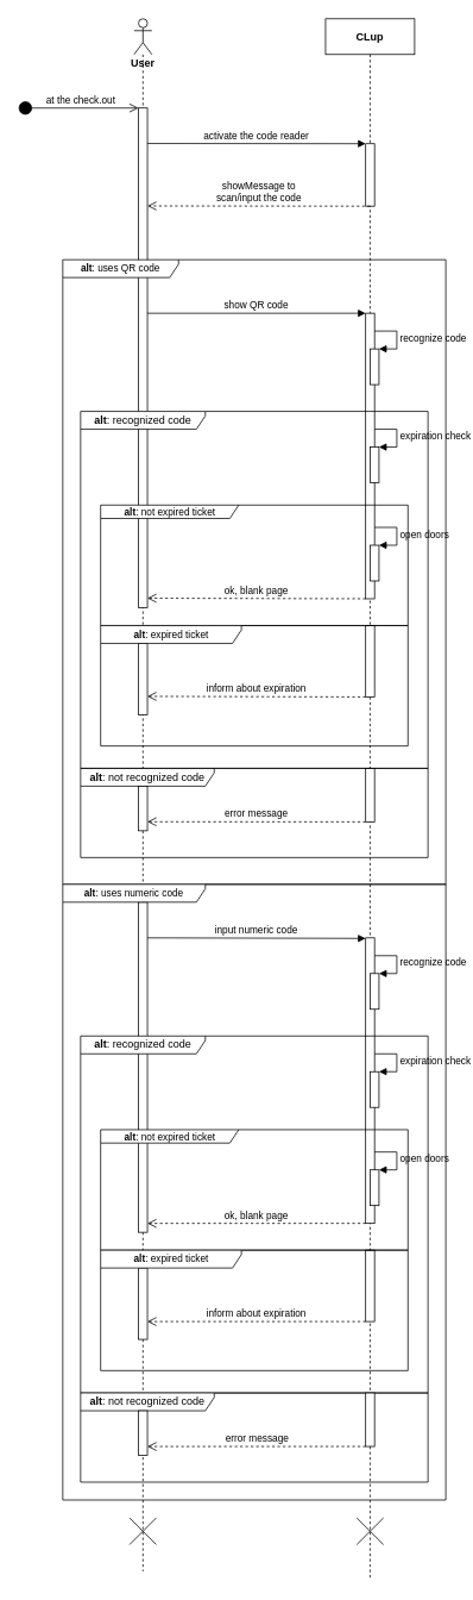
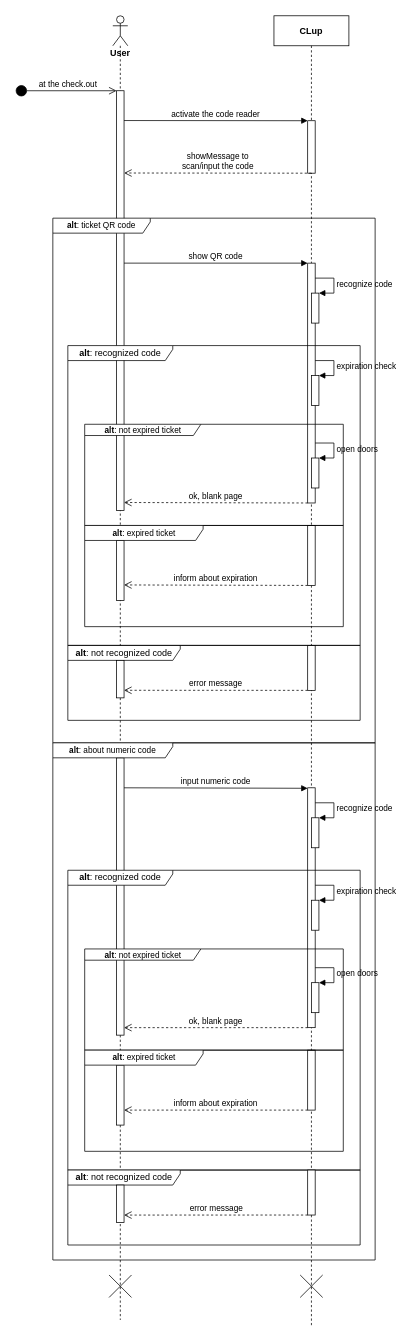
  <mxCell id="0" />
  <mxCell id="1" parent="0" />
  <mxCell id="2" value="&lt;b&gt;User&lt;/b&gt;" style="shape=umlLifeline;participant=umlActor;perimeter=lifelinePerimeter;whiteSpace=wrap;html=1;container=1;collapsible=0;recursiveResize=0;verticalAlign=top;spacingTop=36;outlineConnect=0;" parent="1" vertex="1"><mxGeometry x="150" y="20" width="20" height="1740" as="geometry" /></mxCell>
  <mxCell id="3" value="CLup" style="shape=umlLifeline;perimeter=lifelinePerimeter;container=1;collapsible=0;recursiveResize=0;rounded=0;shadow=0;strokeWidth=1;fontStyle=1" parent="1" vertex="1"><mxGeometry x="365" y="20" width="100" height="1750" as="geometry" /></mxCell>
  <mxCell id="4" value="" style="html=1;points=[];perimeter=orthogonalPerimeter;" parent="3" vertex="1"><mxGeometry x="45" y="140" width="10" height="70" as="geometry" /></mxCell>
  <mxCell id="5" value="" style="html=1;points=[];perimeter=orthogonalPerimeter;" parent="3" vertex="1"><mxGeometry x="45" y="330" width="10" height="320" as="geometry" /></mxCell>
  <mxCell id="6" value="" style="html=1;points=[];perimeter=orthogonalPerimeter;" parent="3" vertex="1"><mxGeometry x="50" y="370" width="10" height="40" as="geometry" /></mxCell>
  <mxCell id="7" value="recognize code" style="edgeStyle=orthogonalEdgeStyle;html=1;align=left;spacingLeft=2;endArrow=block;rounded=0;entryX=1;entryY=0;" parent="3" target="6" edge="1"><mxGeometry relative="1" as="geometry"><mxPoint x="55" y="350" as="sourcePoint" /><Array as="points"><mxPoint x="80" y="350" /></Array></mxGeometry></mxCell>
  <mxCell id="8" value="" style="shape=umlDestroy;" parent="3" vertex="1"><mxGeometry x="35" y="1680" width="30" height="30" as="geometry" /></mxCell>
  <mxCell id="9" value="" style="points=[];perimeter=orthogonalPerimeter;rounded=0;shadow=0;strokeWidth=1;" parent="1" vertex="1"><mxGeometry x="155" y="120" width="10" height="560" as="geometry" /></mxCell>
  <mxCell id="10" value="at the check.out" style="html=1;verticalAlign=bottom;startArrow=circle;startFill=1;endArrow=open;startSize=6;endSize=8;" parent="1" edge="1"><mxGeometry x="0.037" width="80" relative="1" as="geometry"><mxPoint x="20" y="120" as="sourcePoint" /><mxPoint x="155" y="120" as="targetPoint" /><mxPoint as="offset" /></mxGeometry></mxCell>
  <mxCell id="11" value="showMessage to &lt;br&gt;scan/input&amp;nbsp;the code" style="html=1;verticalAlign=bottom;endArrow=open;dashed=1;endSize=8;entryX=1.012;entryY=0.196;entryDx=0;entryDy=0;entryPerimeter=0;" parent="1" target="9" edge="1"><mxGeometry relative="1" as="geometry"><mxPoint x="415" y="230" as="sourcePoint" /><mxPoint x="220" y="230" as="targetPoint" /></mxGeometry></mxCell>
  <mxCell id="12" value="show QR code" style="html=1;verticalAlign=bottom;endArrow=block;entryX=-0.005;entryY=0;entryDx=0;entryDy=0;entryPerimeter=0;" parent="1" target="5" edge="1"><mxGeometry width="80" relative="1" as="geometry"><mxPoint x="165" y="350" as="sourcePoint" /><mxPoint x="245" y="350" as="targetPoint" /></mxGeometry></mxCell>
  <mxCell id="13" value="ok, blank page" style="html=1;verticalAlign=bottom;endArrow=open;dashed=1;endSize=8;entryX=1;entryY=0.981;entryDx=0;entryDy=0;entryPerimeter=0;" parent="1" target="9" edge="1"><mxGeometry relative="1" as="geometry"><mxPoint x="410" y="670" as="sourcePoint" /><mxPoint x="330" y="670" as="targetPoint" /></mxGeometry></mxCell>
  <mxCell id="14" value="" style="html=1;points=[];perimeter=orthogonalPerimeter;" parent="1" vertex="1"><mxGeometry x="415" y="500" width="10" height="40" as="geometry" /></mxCell>
  <mxCell id="15" value="expiration check" style="edgeStyle=orthogonalEdgeStyle;html=1;align=left;spacingLeft=2;endArrow=block;rounded=0;entryX=1;entryY=0;" parent="1" target="14" edge="1"><mxGeometry relative="1" as="geometry"><mxPoint x="420" y="480" as="sourcePoint" /><Array as="points"><mxPoint x="445" y="480" /></Array></mxGeometry></mxCell>
  <mxCell id="16" value="" style="group" parent="1" vertex="1" connectable="0"><mxGeometry x="90" y="860" width="390" height="100" as="geometry" /></mxCell>
  <mxCell id="17" value="&lt;b&gt;alt&lt;/b&gt;: not recognized code" style="shape=umlFrame;whiteSpace=wrap;html=1;width=150;height=20;" parent="16" vertex="1"><mxGeometry width="390" height="100" as="geometry" /></mxCell>
  <mxCell id="18" value="" style="html=1;points=[];perimeter=orthogonalPerimeter;" parent="16" vertex="1"><mxGeometry x="320" width="10" height="60" as="geometry" /></mxCell>
  <mxCell id="19" value="" style="html=1;points=[];perimeter=orthogonalPerimeter;" parent="16" vertex="1"><mxGeometry x="65" y="20" width="10" height="50" as="geometry" /></mxCell>
  <mxCell id="20" value="error message" style="html=1;verticalAlign=bottom;endArrow=open;dashed=1;endSize=8;entryX=1;entryY=0.798;entryDx=0;entryDy=0;entryPerimeter=0;" parent="16" target="19" edge="1"><mxGeometry relative="1" as="geometry"><mxPoint x="320" y="60" as="sourcePoint" /><mxPoint x="240" y="60" as="targetPoint" /></mxGeometry></mxCell>
  <mxCell id="21" value="" style="html=1;points=[];perimeter=orthogonalPerimeter;" parent="1" vertex="1"><mxGeometry x="415" y="610" width="10" height="40" as="geometry" /></mxCell>
  <mxCell id="22" value="open doors" style="edgeStyle=orthogonalEdgeStyle;html=1;align=left;spacingLeft=2;endArrow=block;rounded=0;entryX=1;entryY=0;" parent="1" target="21" edge="1"><mxGeometry relative="1" as="geometry"><mxPoint x="420" y="590" as="sourcePoint" /><Array as="points"><mxPoint x="445" y="590" /></Array></mxGeometry></mxCell>
  <mxCell id="23" value="" style="html=1;points=[];perimeter=orthogonalPerimeter;" parent="1" vertex="1"><mxGeometry x="410" y="700" width="10" height="80" as="geometry" /></mxCell>
  <mxCell id="24" value="" style="html=1;points=[];perimeter=orthogonalPerimeter;" parent="1" vertex="1"><mxGeometry x="155" y="720" width="10" height="80" as="geometry" /></mxCell>
  <mxCell id="25" value="inform about expiration" style="html=1;verticalAlign=bottom;endArrow=open;dashed=1;endSize=8;entryX=1;entryY=0.742;entryDx=0;entryDy=0;entryPerimeter=0;" parent="1" target="24" edge="1"><mxGeometry relative="1" as="geometry"><mxPoint x="410" y="780" as="sourcePoint" /><mxPoint x="330" y="780" as="targetPoint" /></mxGeometry></mxCell>
  <mxCell id="26" value="" style="html=1;points=[];perimeter=orthogonalPerimeter;" parent="1" vertex="1"><mxGeometry x="410" y="1050" width="10" height="320" as="geometry" /></mxCell>
  <mxCell id="27" value="" style="html=1;points=[];perimeter=orthogonalPerimeter;" parent="1" vertex="1"><mxGeometry x="415" y="1090" width="10" height="40" as="geometry" /></mxCell>
  <mxCell id="28" value="recognize code" style="edgeStyle=orthogonalEdgeStyle;html=1;align=left;spacingLeft=2;endArrow=block;rounded=0;entryX=1;entryY=0;" parent="1" target="27" edge="1"><mxGeometry relative="1" as="geometry"><mxPoint x="420" y="1070" as="sourcePoint" /><Array as="points"><mxPoint x="445" y="1070" /></Array></mxGeometry></mxCell>
  <mxCell id="29" value="input numeric code" style="html=1;verticalAlign=bottom;endArrow=block;entryX=-0.005;entryY=0.002;entryDx=0;entryDy=0;entryPerimeter=0;" parent="1" target="26" edge="1"><mxGeometry width="80" relative="1" as="geometry"><mxPoint x="165" y="1050" as="sourcePoint" /><mxPoint x="245" y="1050" as="targetPoint" /></mxGeometry></mxCell>
  <mxCell id="30" value="ok, blank page" style="html=1;verticalAlign=bottom;endArrow=open;dashed=1;endSize=8;" parent="1" target="38" edge="1"><mxGeometry relative="1" as="geometry"><mxPoint x="410" y="1370" as="sourcePoint" /><mxPoint x="330" y="1370" as="targetPoint" /></mxGeometry></mxCell>
  <mxCell id="31" value="" style="html=1;points=[];perimeter=orthogonalPerimeter;" parent="1" vertex="1"><mxGeometry x="415" y="1200" width="10" height="40" as="geometry" /></mxCell>
  <mxCell id="32" value="expiration check" style="edgeStyle=orthogonalEdgeStyle;html=1;align=left;spacingLeft=2;endArrow=block;rounded=0;entryX=1;entryY=0;" parent="1" target="31" edge="1"><mxGeometry relative="1" as="geometry"><mxPoint x="420" y="1180" as="sourcePoint" /><Array as="points"><mxPoint x="445" y="1180" /></Array></mxGeometry></mxCell>
  <mxCell id="33" value="" style="html=1;points=[];perimeter=orthogonalPerimeter;" parent="1" vertex="1"><mxGeometry x="415" y="1310" width="10" height="40" as="geometry" /></mxCell>
  <mxCell id="34" value="open doors" style="edgeStyle=orthogonalEdgeStyle;html=1;align=left;spacingLeft=2;endArrow=block;rounded=0;entryX=1;entryY=0;" parent="1" target="33" edge="1"><mxGeometry relative="1" as="geometry"><mxPoint x="420" y="1290" as="sourcePoint" /><Array as="points"><mxPoint x="445" y="1290" /></Array></mxGeometry></mxCell>
  <mxCell id="35" value="" style="html=1;points=[];perimeter=orthogonalPerimeter;" parent="1" vertex="1"><mxGeometry x="410" y="1400" width="10" height="80" as="geometry" /></mxCell>
  <mxCell id="36" value="" style="html=1;points=[];perimeter=orthogonalPerimeter;" parent="1" vertex="1"><mxGeometry x="155" y="1420" width="10" height="80" as="geometry" /></mxCell>
  <mxCell id="37" value="inform about expiration" style="html=1;verticalAlign=bottom;endArrow=open;dashed=1;endSize=8;" parent="1" target="36" edge="1"><mxGeometry relative="1" as="geometry"><mxPoint x="410" y="1480" as="sourcePoint" /><mxPoint x="330" y="1480" as="targetPoint" /></mxGeometry></mxCell>
  <mxCell id="38" value="" style="html=1;points=[];perimeter=orthogonalPerimeter;" parent="1" vertex="1"><mxGeometry x="155" y="1010" width="10" height="370" as="geometry" /></mxCell>
  <mxCell id="39" value="" style="shape=umlDestroy;" parent="1" vertex="1"><mxGeometry x="145" y="1700" width="30" height="30" as="geometry" /></mxCell>
  <mxCell id="40" value="activate the code reader" style="html=1;verticalAlign=bottom;endArrow=block;exitX=1.003;exitY=0.071;exitDx=0;exitDy=0;exitPerimeter=0;" parent="1" source="9" target="4" edge="1"><mxGeometry width="80" relative="1" as="geometry"><mxPoint x="200" y="160" as="sourcePoint" /><mxPoint x="390" y="160" as="targetPoint" /><mxPoint as="offset" /></mxGeometry></mxCell>
  <mxCell id="41" value="&lt;font style=&quot;font-size: 11px&quot;&gt;&lt;b&gt;alt&lt;/b&gt;: not expired ticket&lt;/font&gt;" style="shape=umlFrame;whiteSpace=wrap;html=1;width=155;height=15;" parent="1" vertex="1"><mxGeometry x="112.5" y="565" width="345" height="135" as="geometry" /></mxCell>
  <mxCell id="42" value="&lt;font style=&quot;font-size: 11px&quot;&gt;&lt;b&gt;alt&lt;/b&gt;: expired ticket&lt;/font&gt;" style="shape=umlFrame;whiteSpace=wrap;html=1;width=158;height=20;" parent="1" vertex="1"><mxGeometry x="112.5" y="700" width="345" height="135" as="geometry" /></mxCell>
  <mxCell id="43" value="&lt;font style=&quot;font-size: 11px&quot;&gt;&lt;b&gt;alt&lt;/b&gt;: not expired ticket&lt;/font&gt;" style="shape=umlFrame;whiteSpace=wrap;html=1;width=155;height=15;" parent="1" vertex="1"><mxGeometry x="112.5" y="1265" width="345" height="135" as="geometry" /></mxCell>
  <mxCell id="44" value="&lt;font style=&quot;font-size: 11px&quot;&gt;&lt;b&gt;alt&lt;/b&gt;: expired ticket&lt;/font&gt;" style="shape=umlFrame;whiteSpace=wrap;html=1;width=158;height=20;" parent="1" vertex="1"><mxGeometry x="112.5" y="1400" width="345" height="135" as="geometry" /></mxCell>
  <mxCell id="45" value="&lt;b&gt;alt&lt;/b&gt;: recognized code" style="shape=umlFrame;whiteSpace=wrap;html=1;width=140;height=20;" parent="1" vertex="1"><mxGeometry x="90" y="1160" width="390" height="400" as="geometry" /></mxCell>
  <mxCell id="46" value="" style="group" parent="1" vertex="1" connectable="0"><mxGeometry x="90" y="1560" width="390" height="100" as="geometry" /></mxCell>
  <mxCell id="47" value="&lt;b&gt;alt&lt;/b&gt;: not recognized code" style="shape=umlFrame;whiteSpace=wrap;html=1;width=150;height=20;" parent="46" vertex="1"><mxGeometry width="390" height="100" as="geometry" /></mxCell>
  <mxCell id="48" value="" style="html=1;points=[];perimeter=orthogonalPerimeter;" parent="46" vertex="1"><mxGeometry x="320" width="10" height="60" as="geometry" /></mxCell>
  <mxCell id="49" value="" style="html=1;points=[];perimeter=orthogonalPerimeter;" parent="46" vertex="1"><mxGeometry x="65" y="20" width="10" height="50" as="geometry" /></mxCell>
  <mxCell id="50" value="error message" style="html=1;verticalAlign=bottom;endArrow=open;dashed=1;endSize=8;entryX=1.003;entryY=0.801;entryDx=0;entryDy=0;entryPerimeter=0;" parent="46" target="49" edge="1"><mxGeometry relative="1" as="geometry"><mxPoint x="320" y="60" as="sourcePoint" /><mxPoint x="240" y="60" as="targetPoint" /></mxGeometry></mxCell>
  <mxCell id="51" value="&lt;b&gt;alt&lt;/b&gt;: recognized code" style="shape=umlFrame;whiteSpace=wrap;html=1;width=140;height=20;" parent="1" vertex="1"><mxGeometry x="90" y="460" width="390" height="400" as="geometry" /></mxCell>
- <mxCell id="52" value="&lt;font style=&quot;font-size: 11px&quot;&gt;&lt;b&gt;alt&lt;/b&gt;: uses QR code&lt;/font&gt;" style="shape=umlFrame;whiteSpace=wrap;html=1;width=130;height=20;" parent="1" vertex="1"><mxGeometry x="70" y="290" width="430" height="700" as="geometry" /></mxCell>
- <mxCell id="53" value="&lt;font style=&quot;font-size: 11px&quot;&gt;&lt;b&gt;alt&lt;/b&gt;: uses numeric code&lt;/font&gt;" style="shape=umlFrame;whiteSpace=wrap;html=1;width=160;height=20;" parent="1" vertex="1"><mxGeometry x="70" y="990" width="430" height="690" as="geometry" /></mxCell>
+ <mxCell id="52" value="&lt;font style=&quot;font-size: 11px&quot;&gt;&lt;b&gt;alt&lt;/b&gt;: ticket QR code&lt;/font&gt;" style="shape=umlFrame;whiteSpace=wrap;html=1;width=130;height=20;" parent="1" vertex="1"><mxGeometry x="70" y="290" width="430" height="700" as="geometry" /></mxCell>
+ <mxCell id="53" value="&lt;font style=&quot;font-size: 11px&quot;&gt;&lt;b&gt;alt&lt;/b&gt;: about numeric code&lt;/font&gt;" style="shape=umlFrame;whiteSpace=wrap;html=1;width=160;height=20;" parent="1" vertex="1"><mxGeometry x="70" y="990" width="430" height="690" as="geometry" /></mxCell>
